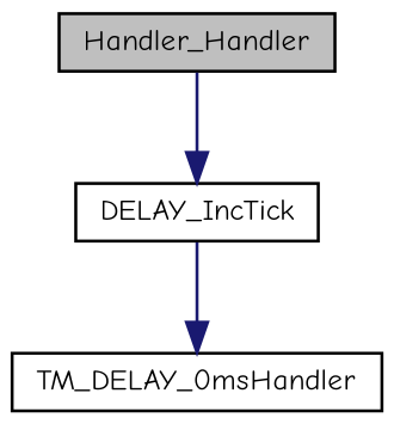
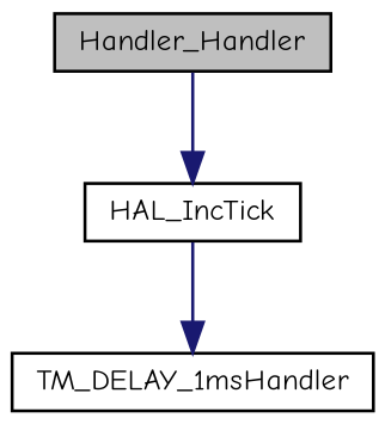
  digraph {
    fontname="Comic Neue"
    rankdir=TB
    node [color=black fillcolor=white fontname="Comic Neue" fontsize=10 shape=record style=filled]
    edge [color=midnightblue fontname="Comic Neue" fontsize=10 labelfontname=Helvetica labelfontsize=10 style=solid]
    n1 [fillcolor=grey75 fontcolor=black height=0.2 label=Handler_Handler width=0.4]
-   n2 [height=0.2 label=DELAY_IncTick width=0.4]
-   n3 [height=0.2 label=TM_DELAY_0msHandler width=0.4]
+   n2 [height=0.2 label=HAL_IncTick width=0.4]
+   n3 [height=0.2 label=TM_DELAY_1msHandler width=0.4]
    n1 -> n2
    n2 -> n3
  }
